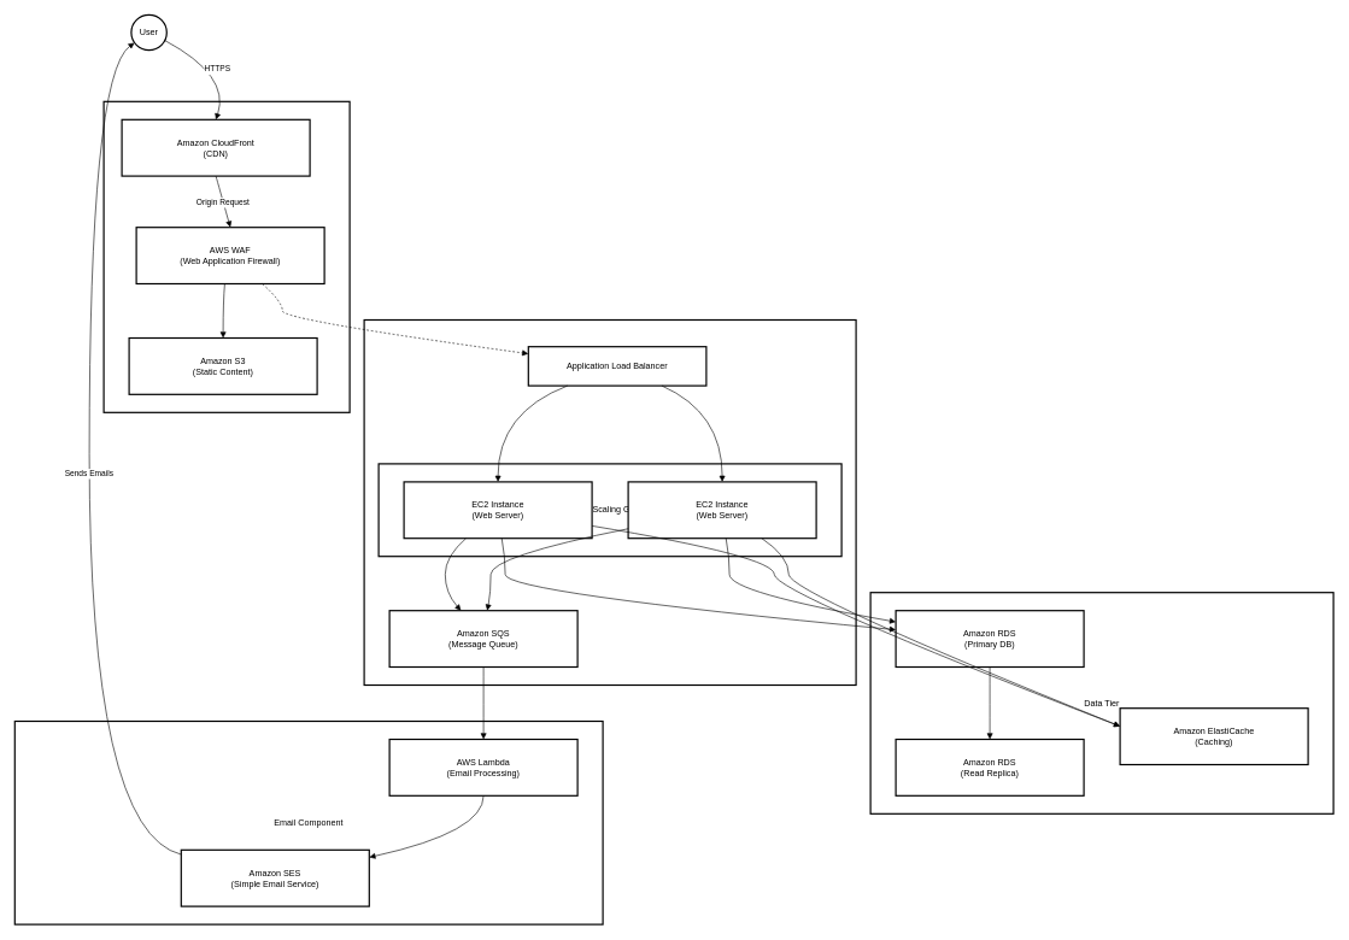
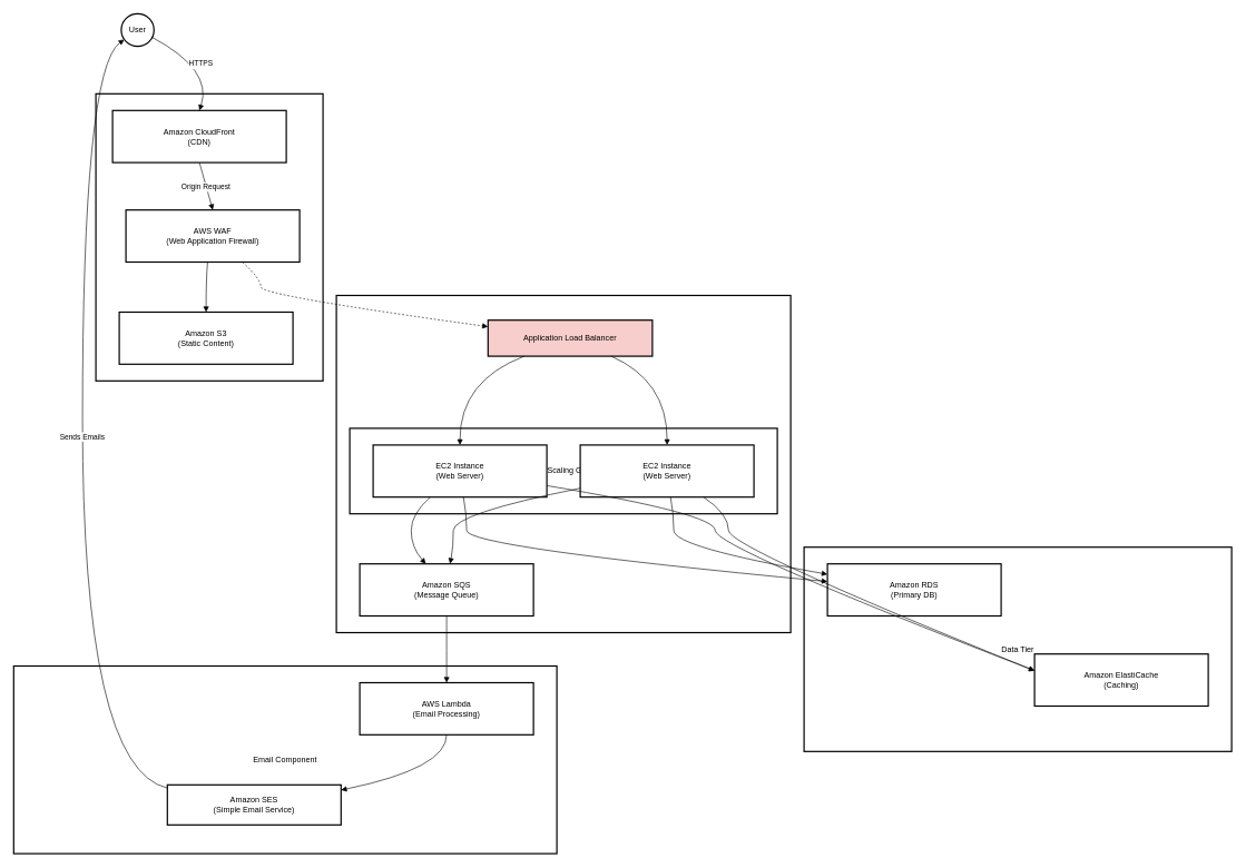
  <mxCell id="0" />
  <mxCell id="1" parent="0" />
  <mxCell id="2" value="Email Component" style="whiteSpace=wrap;strokeWidth=2;" vertex="1" parent="1"><mxGeometry x="20" y="997" width="813" height="281" as="geometry" /></mxCell>
  <mxCell id="3" value="Data Tier" style="whiteSpace=wrap;strokeWidth=2;" vertex="1" parent="1"><mxGeometry x="1203" y="819" width="640" height="306" as="geometry" /></mxCell>
  <mxCell id="4" value="Application Tier" style="whiteSpace=wrap;strokeWidth=2;" vertex="1" parent="1"><mxGeometry x="503" y="442" width="680" height="505" as="geometry" /></mxCell>
  <mxCell id="5" value="Auto Scaling Group" style="whiteSpace=wrap;strokeWidth=2;" vertex="1" parent="1"><mxGeometry x="523" y="641" width="640" height="128" as="geometry" /></mxCell>
  <mxCell id="6" value="Presentation Tier" style="whiteSpace=wrap;strokeWidth=2;" vertex="1" parent="1"><mxGeometry x="143" y="140" width="340" height="430" as="geometry" /></mxCell>
  <mxCell id="7" value="User" style="ellipse;aspect=fixed;strokeWidth=2;whiteSpace=wrap;" vertex="1" parent="1"><mxGeometry x="181" y="20" width="49" height="49" as="geometry" /></mxCell>
  <mxCell id="8" value="Amazon CloudFront&#10;(CDN)" style="whiteSpace=wrap;strokeWidth=2;" vertex="1" parent="1"><mxGeometry x="168" y="165" width="260" height="78" as="geometry" /></mxCell>
  <mxCell id="9" value="Amazon S3&#10;(Static Content)" style="whiteSpace=wrap;strokeWidth=2;" vertex="1" parent="1"><mxGeometry x="178" y="467" width="260" height="78" as="geometry" /></mxCell>
  <mxCell id="10" value="AWS WAF&#10;(Web Application Firewall)" style="whiteSpace=wrap;strokeWidth=2;" vertex="1" parent="1"><mxGeometry x="188" y="314" width="260" height="78" as="geometry" /></mxCell>
- <mxCell id="11" value="Application Load Balancer" style="whiteSpace=wrap;strokeWidth=2;" vertex="1" parent="1"><mxGeometry x="730" y="479" width="246" height="54" as="geometry" /></mxCell>
+ <mxCell id="11" value="Application Load Balancer" style="whiteSpace=wrap;strokeWidth=2;fillColor=#f8cecc;" vertex="1" parent="1"><mxGeometry x="730" y="479" width="246" height="54" as="geometry" /></mxCell>
  <mxCell id="12" value="EC2 Instance&#10;(Web Server)" style="whiteSpace=wrap;strokeWidth=2;" vertex="1" parent="1"><mxGeometry x="868" y="666" width="260" height="78" as="geometry" /></mxCell>
  <mxCell id="13" value="EC2 Instance&#10;(Web Server)" style="whiteSpace=wrap;strokeWidth=2;" vertex="1" parent="1"><mxGeometry x="558" y="666" width="260" height="78" as="geometry" /></mxCell>
  <mxCell id="14" value="Amazon SQS&#10;(Message Queue)" style="whiteSpace=wrap;strokeWidth=2;" vertex="1" parent="1"><mxGeometry x="538" y="844" width="260" height="78" as="geometry" /></mxCell>
  <mxCell id="15" value="Amazon RDS&#10;(Primary DB)" style="whiteSpace=wrap;strokeWidth=2;" vertex="1" parent="1"><mxGeometry x="1238" y="844" width="260" height="78" as="geometry" /></mxCell>
- <mxCell id="16" value="Amazon RDS&#10;(Read Replica)" style="whiteSpace=wrap;strokeWidth=2;" vertex="1" parent="1"><mxGeometry x="1238" y="1022" width="260" height="78" as="geometry" /></mxCell>
  <mxCell id="17" value="Amazon ElastiCache&#10;(Caching)" style="whiteSpace=wrap;strokeWidth=2;" vertex="1" parent="1"><mxGeometry x="1548" y="979" width="260" height="78" as="geometry" /></mxCell>
  <mxCell id="18" value="AWS Lambda&#10;(Email Processing)" style="whiteSpace=wrap;strokeWidth=2;" vertex="1" parent="1"><mxGeometry x="538" y="1022" width="260" height="78" as="geometry" /></mxCell>
- <mxCell id="19" value="Amazon SES&#10;(Simple Email Service)" style="whiteSpace=wrap;strokeWidth=2;" vertex="1" parent="1"><mxGeometry x="250" y="1175" width="260" height="78" as="geometry" /></mxCell>
+ <mxCell id="19" value="Amazon SES&#10;(Simple Email Service)" style="whiteSpace=wrap;strokeWidth=2;" vertex="1" parent="1"><mxGeometry x="250" y="1175" width="260" height="60" as="geometry" /></mxCell>
  <mxCell id="20" value="HTTPS" style="curved=1;startArrow=none;endArrow=block;exitX=0.99;exitY=0.76;entryX=0.5;entryY=0;rounded=0;" edge="1" parent="1" source="7" target="8"><mxGeometry relative="1" as="geometry"><Array as="points"><mxPoint x="318" y="104" /></Array></mxGeometry></mxCell>
  <mxCell id="21" value="Origin Request" style="curved=1;startArrow=none;endArrow=block;exitX=0.5;exitY=1;entryX=0.5;entryY=0;rounded=0;" edge="1" parent="1" source="8" target="10"><mxGeometry relative="1" as="geometry"><Array as="points" /></mxGeometry></mxCell>
  <mxCell id="22" value="" style="curved=1;startArrow=none;endArrow=block;exitX=0.47;exitY=1;entryX=0.5;entryY=0;rounded=0;" edge="1" parent="1" source="10" target="9"><mxGeometry relative="1" as="geometry"><Array as="points"><mxPoint x="308" y="417" /></Array></mxGeometry></mxCell>
  <mxCell id="23" value="" style="curved=1;startArrow=none;endArrow=block;exitX=0.67;exitY=1;entryX=0;entryY=0.18;rounded=0;dashed=1;" edge="1" parent="1" source="10" target="11"><mxGeometry relative="1" as="geometry"><Array as="points"><mxPoint x="390" y="417" /><mxPoint x="390" y="442" /></Array></mxGeometry></mxCell>
  <mxCell id="24" value="" style="curved=1;startArrow=none;endArrow=block;exitX=0.75;exitY=1;entryX=0.5;entryY=0;rounded=0;" edge="1" parent="1" source="11" target="12"><mxGeometry relative="1" as="geometry"><Array as="points"><mxPoint x="998" y="570" /></Array></mxGeometry></mxCell>
  <mxCell id="25" value="" style="curved=1;startArrow=none;endArrow=block;exitX=0.22;exitY=1;entryX=0.5;entryY=0;rounded=0;" edge="1" parent="1" source="11" target="13"><mxGeometry relative="1" as="geometry"><Array as="points"><mxPoint x="688" y="570" /></Array></mxGeometry></mxCell>
  <mxCell id="26" value="" style="curved=1;startArrow=none;endArrow=block;exitX=0.52;exitY=1;entryX=0;entryY=0.2;rounded=0;" edge="1" parent="1" source="12" target="15"><mxGeometry relative="1" as="geometry"><Array as="points"><mxPoint x="1008" y="769" /><mxPoint x="1008" y="819" /></Array></mxGeometry></mxCell>
  <mxCell id="27" value="" style="curved=1;startArrow=none;endArrow=block;exitX=0.71;exitY=1;entryX=0;entryY=0.32;rounded=0;" edge="1" parent="1" source="12" target="17"><mxGeometry relative="1" as="geometry"><Array as="points"><mxPoint x="1090" y="769" /><mxPoint x="1090" y="819" /></Array></mxGeometry></mxCell>
  <mxCell id="28" value="" style="curved=1;startArrow=none;endArrow=block;exitX=0;exitY=0.83;entryX=0.52;entryY=0;rounded=0;" edge="1" parent="1" source="12" target="14"><mxGeometry relative="1" as="geometry"><Array as="points"><mxPoint x="678" y="769" /><mxPoint x="678" y="819" /></Array></mxGeometry></mxCell>
  <mxCell id="29" value="" style="curved=1;startArrow=none;endArrow=block;exitX=0.52;exitY=1;entryX=0;entryY=0.34;rounded=0;" edge="1" parent="1" source="13" target="15"><mxGeometry relative="1" as="geometry"><Array as="points"><mxPoint x="698" y="769" /><mxPoint x="698" y="819" /></Array></mxGeometry></mxCell>
  <mxCell id="30" value="" style="curved=1;startArrow=none;endArrow=block;exitX=1;exitY=0.78;entryX=0;entryY=0.32;rounded=0;" edge="1" parent="1" source="13" target="17"><mxGeometry relative="1" as="geometry"><Array as="points"><mxPoint x="1070" y="769" /><mxPoint x="1070" y="819" /></Array></mxGeometry></mxCell>
  <mxCell id="31" value="" style="curved=1;startArrow=none;endArrow=block;exitX=0.33;exitY=1;entryX=0.38;entryY=0;rounded=0;" edge="1" parent="1" source="13" target="14"><mxGeometry relative="1" as="geometry"><Array as="points"><mxPoint x="615" y="769" /><mxPoint x="615" y="819" /></Array></mxGeometry></mxCell>
- <mxCell id="32" value="" style="curved=1;startArrow=none;endArrow=block;exitX=0.5;exitY=1;entryX=0.5;entryY=0;rounded=0;" edge="1" parent="1" source="15" target="16"><mxGeometry relative="1" as="geometry"><Array as="points" /></mxGeometry></mxCell>
  <mxCell id="33" value="" style="curved=1;startArrow=none;endArrow=block;exitX=0.5;exitY=1;entryX=0.5;entryY=0;rounded=0;" edge="1" parent="1" source="14" target="18"><mxGeometry relative="1" as="geometry"><Array as="points" /></mxGeometry></mxCell>
  <mxCell id="34" value="" style="curved=1;startArrow=none;endArrow=block;exitX=0.5;exitY=1;entryX=1;entryY=0.13;rounded=0;" edge="1" parent="1" source="18" target="19"><mxGeometry relative="1" as="geometry"><Array as="points"><mxPoint x="668" y="1150" /></Array></mxGeometry></mxCell>
  <mxCell id="35" value="Sends Emails" style="curved=1;startArrow=none;endArrow=block;exitX=0;exitY=0.08;entryX=-0.01;entryY=0.86;rounded=0;" edge="1" parent="1" source="19" target="7"><mxGeometry relative="1" as="geometry"><Array as="points"><mxPoint x="123" y="1150" /><mxPoint x="123" y="104" /></Array></mxGeometry></mxCell>
